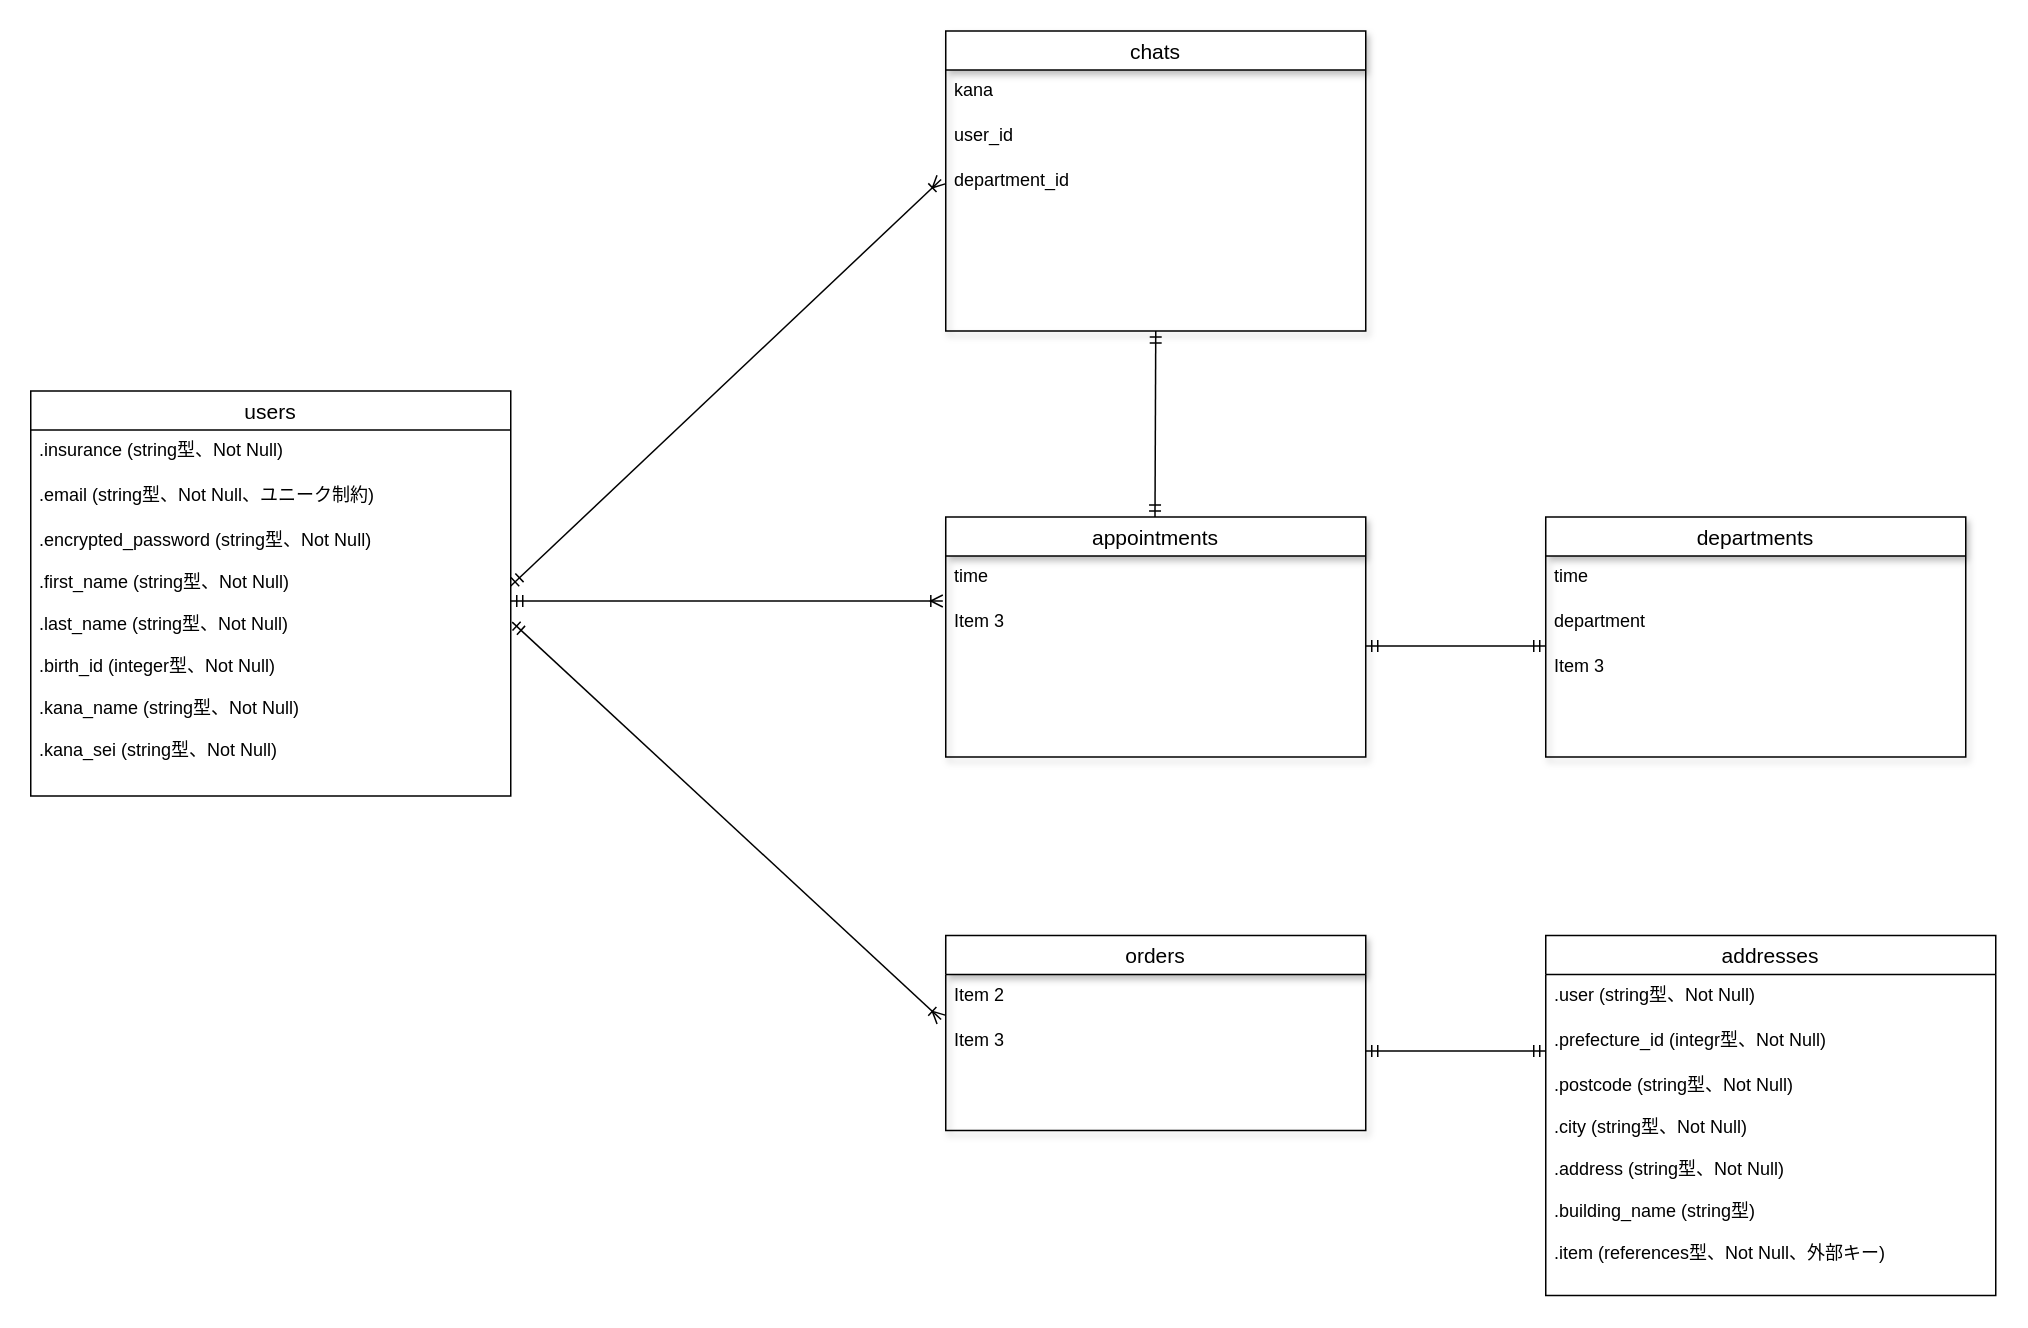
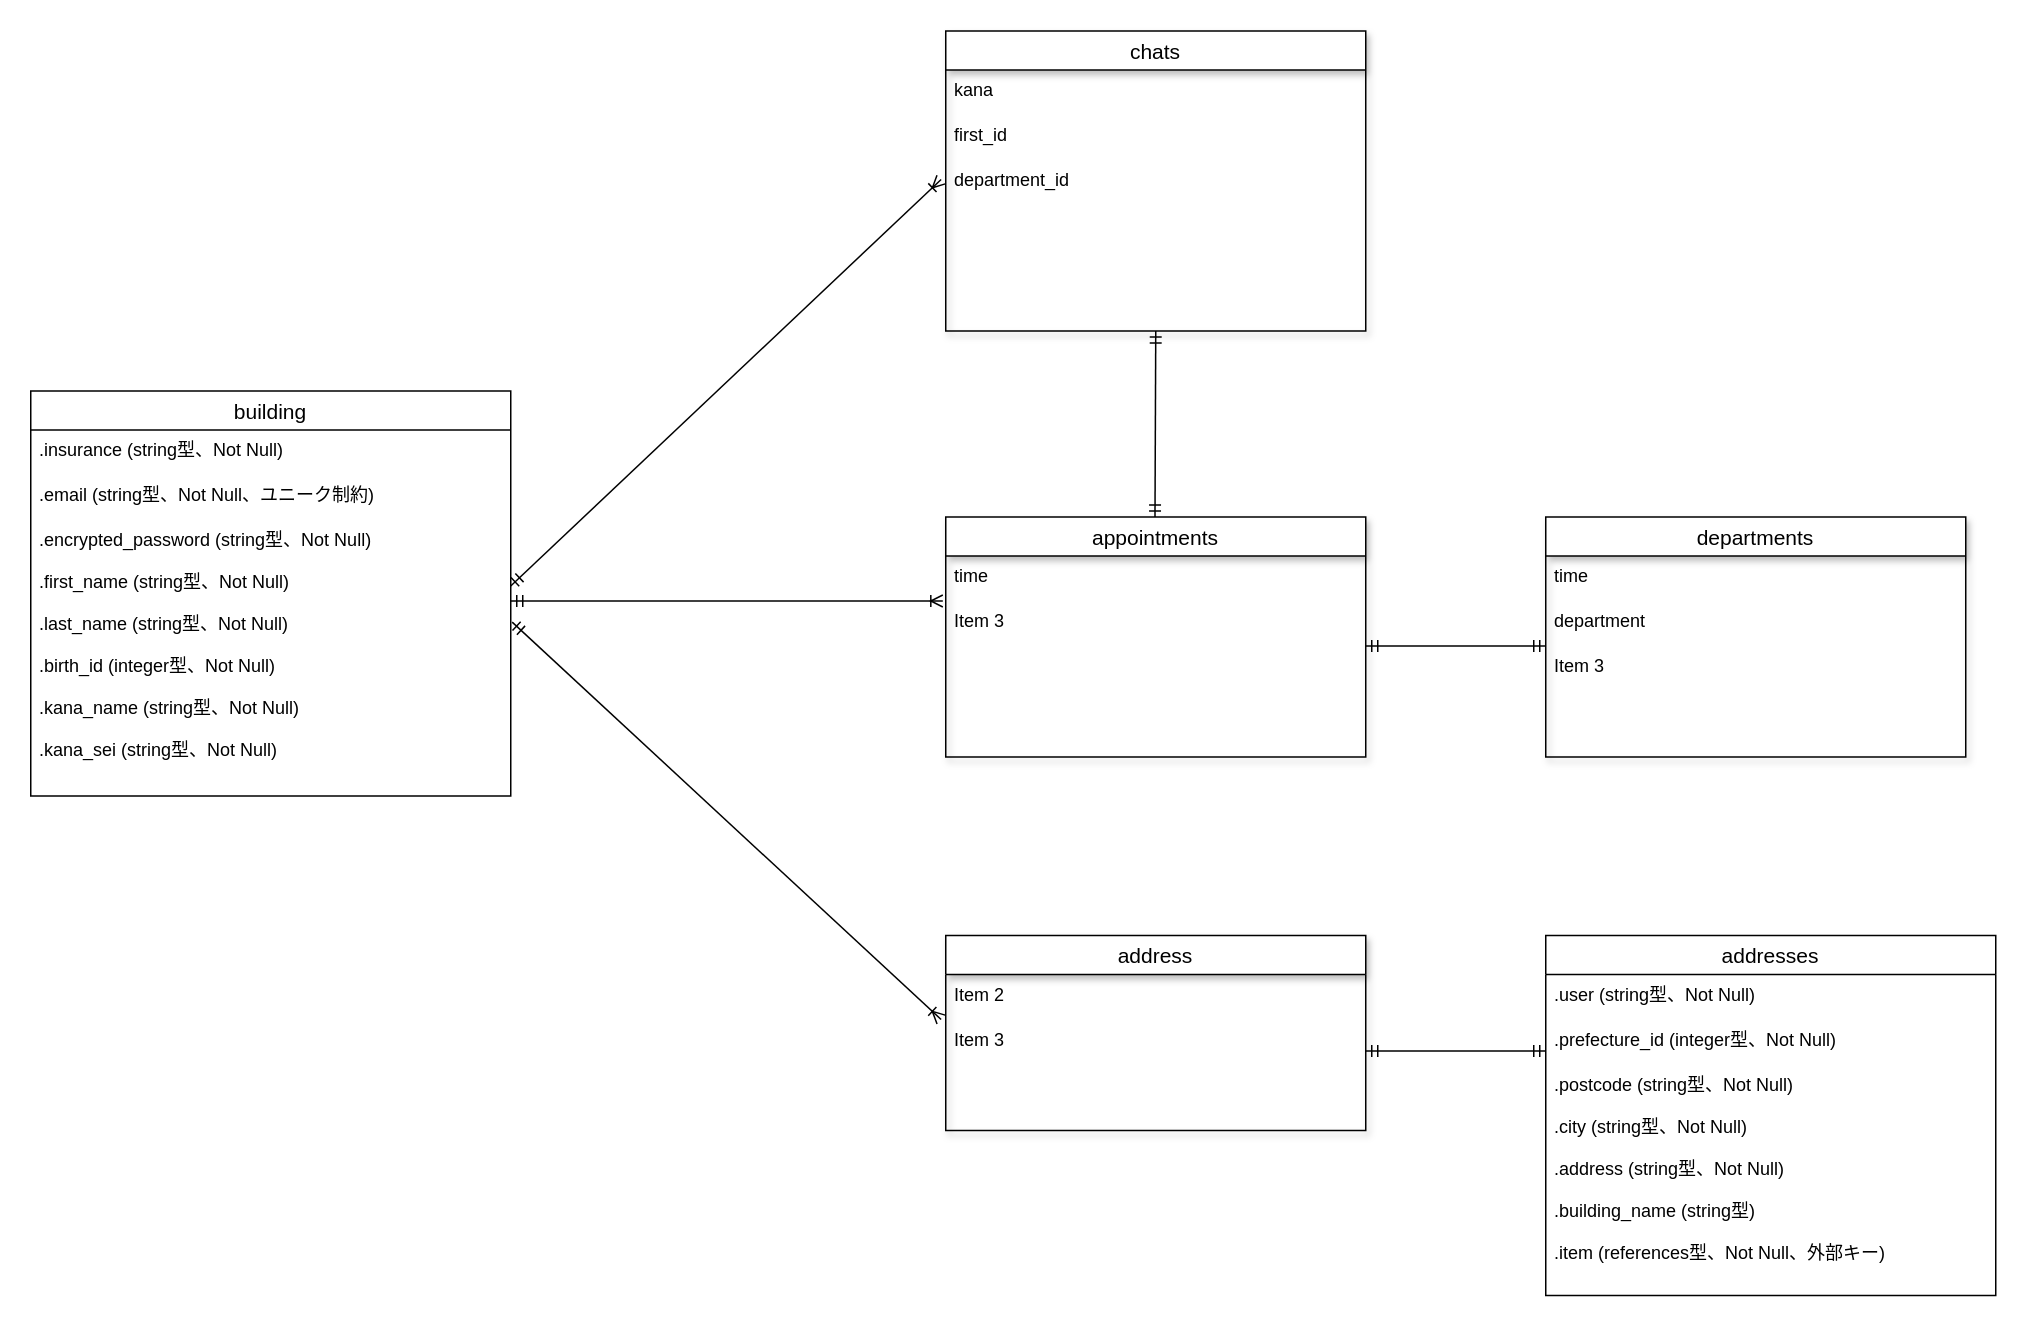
  <mxCell id="0" />
  <mxCell id="1" parent="0" />
  <mxCell id="2" value="appointments" style="swimlane;fontStyle=0;childLayout=stackLayout;horizontal=1;startSize=26;horizontalStack=0;resizeParent=1;resizeParentMax=0;resizeLast=0;collapsible=1;marginBottom=0;align=center;fontSize=14;shadow=1;" parent="1" vertex="1"><mxGeometry x="630" y="344" width="280" height="160" as="geometry" /></mxCell>
  <mxCell id="3" value="time" style="text;strokeColor=none;fillColor=none;spacingLeft=4;spacingRight=4;overflow=hidden;rotatable=0;points=[[0,0.5],[1,0.5]];portConstraint=eastwest;fontSize=12;" parent="2" vertex="1"><mxGeometry y="26" width="280" height="30" as="geometry" /></mxCell>
  <mxCell id="4" value="Item 3" style="text;strokeColor=none;fillColor=none;spacingLeft=4;spacingRight=4;overflow=hidden;rotatable=0;points=[[0,0.5],[1,0.5]];portConstraint=eastwest;fontSize=12;" parent="2" vertex="1"><mxGeometry y="56" width="280" height="104" as="geometry" /></mxCell>
- <mxCell id="5" value="orders" style="swimlane;fontStyle=0;childLayout=stackLayout;horizontal=1;startSize=26;horizontalStack=0;resizeParent=1;resizeParentMax=0;resizeLast=0;collapsible=1;marginBottom=0;align=center;fontSize=14;shadow=1;" parent="1" vertex="1"><mxGeometry x="630" y="623" width="280" height="130" as="geometry" /></mxCell>
+ <mxCell id="5" value="address" style="swimlane;fontStyle=0;childLayout=stackLayout;horizontal=1;startSize=26;horizontalStack=0;resizeParent=1;resizeParentMax=0;resizeLast=0;collapsible=1;marginBottom=0;align=center;fontSize=14;shadow=1;" parent="1" vertex="1"><mxGeometry x="630" y="623" width="280" height="130" as="geometry" /></mxCell>
  <mxCell id="6" value="Item 2" style="text;strokeColor=none;fillColor=none;spacingLeft=4;spacingRight=4;overflow=hidden;rotatable=0;points=[[0,0.5],[1,0.5]];portConstraint=eastwest;fontSize=12;" parent="5" vertex="1"><mxGeometry y="26" width="280" height="30" as="geometry" /></mxCell>
  <mxCell id="7" value="Item 3" style="text;strokeColor=none;fillColor=none;spacingLeft=4;spacingRight=4;overflow=hidden;rotatable=0;points=[[0,0.5],[1,0.5]];portConstraint=eastwest;fontSize=12;" parent="5" vertex="1"><mxGeometry y="56" width="280" height="74" as="geometry" /></mxCell>
  <mxCell id="8" value="chats" style="swimlane;fontStyle=0;childLayout=stackLayout;horizontal=1;startSize=26;horizontalStack=0;resizeParent=1;resizeParentMax=0;resizeLast=0;collapsible=1;marginBottom=0;align=center;fontSize=14;shadow=1;" parent="1" vertex="1"><mxGeometry x="630" y="20" width="280" height="200" as="geometry" /></mxCell>
  <mxCell id="9" value="kana" style="text;strokeColor=none;fillColor=none;spacingLeft=4;spacingRight=4;overflow=hidden;rotatable=0;points=[[0,0.5],[1,0.5]];portConstraint=eastwest;fontSize=12;" parent="8" vertex="1"><mxGeometry y="26" width="280" height="30" as="geometry" /></mxCell>
- <mxCell id="10" value="user_id" style="text;strokeColor=none;fillColor=none;spacingLeft=4;spacingRight=4;overflow=hidden;rotatable=0;points=[[0,0.5],[1,0.5]];portConstraint=eastwest;fontSize=12;" parent="8" vertex="1"><mxGeometry y="56" width="280" height="30" as="geometry" /></mxCell>
+ <mxCell id="10" value="first_id" style="text;strokeColor=none;fillColor=none;spacingLeft=4;spacingRight=4;overflow=hidden;rotatable=0;points=[[0,0.5],[1,0.5]];portConstraint=eastwest;fontSize=12;" parent="8" vertex="1"><mxGeometry y="56" width="280" height="30" as="geometry" /></mxCell>
  <mxCell id="11" value="department_id" style="text;strokeColor=none;fillColor=none;spacingLeft=4;spacingRight=4;overflow=hidden;rotatable=0;points=[[0,0.5],[1,0.5]];portConstraint=eastwest;fontSize=12;" parent="8" vertex="1"><mxGeometry y="86" width="280" height="114" as="geometry" /></mxCell>
  <mxCell id="12" value="addresses" style="swimlane;fontStyle=0;childLayout=stackLayout;horizontal=1;startSize=26;horizontalStack=0;resizeParent=1;resizeParentMax=0;resizeLast=0;collapsible=1;marginBottom=0;align=center;fontSize=14;" vertex="1" parent="1"><mxGeometry x="1030" y="623" width="300" height="240" as="geometry" /></mxCell>
  <mxCell id="13" value=".user (string型、Not Null)" style="text;strokeColor=none;fillColor=none;spacingLeft=4;spacingRight=4;overflow=hidden;rotatable=0;points=[[0,0.5],[1,0.5]];portConstraint=eastwest;fontSize=12;" vertex="1" parent="12"><mxGeometry y="26" width="300" height="30" as="geometry" /></mxCell>
- <mxCell id="14" value=".prefecture_id (integr型、Not Null)" style="text;strokeColor=none;fillColor=none;spacingLeft=4;spacingRight=4;overflow=hidden;rotatable=0;points=[[0,0.5],[1,0.5]];portConstraint=eastwest;fontSize=12;" vertex="1" parent="12"><mxGeometry y="56" width="300" height="30" as="geometry" /></mxCell>
+ <mxCell id="14" value=".prefecture_id (integer型、Not Null)" style="text;strokeColor=none;fillColor=none;spacingLeft=4;spacingRight=4;overflow=hidden;rotatable=0;points=[[0,0.5],[1,0.5]];portConstraint=eastwest;fontSize=12;" vertex="1" parent="12"><mxGeometry y="56" width="300" height="30" as="geometry" /></mxCell>
  <mxCell id="15" value=".postcode (string型、Not Null)&#10;&#10;.city (string型、Not Null)&#10;&#10;.address (string型、Not Null)&#10;&#10;.building_name (string型)&#10;&#10;.item (references型、Not Null、外部キー)" style="text;strokeColor=none;fillColor=none;spacingLeft=4;spacingRight=4;overflow=hidden;rotatable=0;points=[[0,0.5],[1,0.5]];portConstraint=eastwest;fontSize=12;" vertex="1" parent="12"><mxGeometry y="86" width="300" height="154" as="geometry" /></mxCell>
  <mxCell id="16" value="departments" style="swimlane;fontStyle=0;childLayout=stackLayout;horizontal=1;startSize=26;horizontalStack=0;resizeParent=1;resizeParentMax=0;resizeLast=0;collapsible=1;marginBottom=0;align=center;fontSize=14;shadow=1;" vertex="1" parent="1"><mxGeometry x="1030" y="344" width="280" height="160" as="geometry" /></mxCell>
  <mxCell id="17" value="time" style="text;strokeColor=none;fillColor=none;spacingLeft=4;spacingRight=4;overflow=hidden;rotatable=0;points=[[0,0.5],[1,0.5]];portConstraint=eastwest;fontSize=12;" vertex="1" parent="16"><mxGeometry y="26" width="280" height="30" as="geometry" /></mxCell>
  <mxCell id="18" value="department" style="text;strokeColor=none;fillColor=none;spacingLeft=4;spacingRight=4;overflow=hidden;rotatable=0;points=[[0,0.5],[1,0.5]];portConstraint=eastwest;fontSize=12;" vertex="1" parent="16"><mxGeometry y="56" width="280" height="30" as="geometry" /></mxCell>
  <mxCell id="19" value="Item 3" style="text;strokeColor=none;fillColor=none;spacingLeft=4;spacingRight=4;overflow=hidden;rotatable=0;points=[[0,0.5],[1,0.5]];portConstraint=eastwest;fontSize=12;" vertex="1" parent="16"><mxGeometry y="86" width="280" height="74" as="geometry" /></mxCell>
- <mxCell id="20" value="users" style="swimlane;fontStyle=0;childLayout=stackLayout;horizontal=1;startSize=26;horizontalStack=0;resizeParent=1;resizeParentMax=0;resizeLast=0;collapsible=1;marginBottom=0;align=center;fontSize=14;" vertex="1" parent="1"><mxGeometry x="20" y="260" width="320" height="270" as="geometry" /></mxCell>
+ <mxCell id="20" value="building" style="swimlane;fontStyle=0;childLayout=stackLayout;horizontal=1;startSize=26;horizontalStack=0;resizeParent=1;resizeParentMax=0;resizeLast=0;collapsible=1;marginBottom=0;align=center;fontSize=14;" vertex="1" parent="1"><mxGeometry x="20" y="260" width="320" height="270" as="geometry" /></mxCell>
  <mxCell id="21" value=".insurance (string型、Not Null)" style="text;strokeColor=none;fillColor=none;spacingLeft=4;spacingRight=4;overflow=hidden;rotatable=0;points=[[0,0.5],[1,0.5]];portConstraint=eastwest;fontSize=12;" vertex="1" parent="20"><mxGeometry y="26" width="320" height="30" as="geometry" /></mxCell>
  <mxCell id="22" value=".email (string型、Not Null、ユニーク制約)&#10;&#10;." style="text;strokeColor=none;fillColor=none;spacingLeft=4;spacingRight=4;overflow=hidden;rotatable=0;points=[[0,0.5],[1,0.5]];portConstraint=eastwest;fontSize=12;" vertex="1" parent="20"><mxGeometry y="56" width="320" height="30" as="geometry" /></mxCell>
  <mxCell id="23" value=".encrypted_password (string型、Not Null)&#10;&#10;.first_name (string型、Not Null)&#10;&#10;.last_name (string型、Not Null)&#10;&#10;.birth_id (integer型、Not Null)&#10;&#10;.kana_name (string型、Not Null)&#10;&#10;.kana_sei (string型、Not Null)" style="text;strokeColor=none;fillColor=none;spacingLeft=4;spacingRight=4;overflow=hidden;rotatable=0;points=[[0,0.5],[1,0.5]];portConstraint=eastwest;fontSize=12;" vertex="1" parent="20"><mxGeometry y="86" width="320" height="184" as="geometry" /></mxCell>
  <mxCell id="24" value="" style="fontSize=12;html=1;endArrow=ERmandOne;startArrow=ERmandOne;" edge="1" parent="1"><mxGeometry width="100" height="100" relative="1" as="geometry"><mxPoint x="910" y="700" as="sourcePoint" /><mxPoint x="1030" y="700" as="targetPoint" /></mxGeometry></mxCell>
  <mxCell id="25" value="" style="fontSize=12;html=1;endArrow=ERmandOne;startArrow=ERmandOne;" edge="1" parent="1"><mxGeometry width="100" height="100" relative="1" as="geometry"><mxPoint x="910" y="430" as="sourcePoint" /><mxPoint x="1030" y="430" as="targetPoint" /></mxGeometry></mxCell>
  <mxCell id="26" value="" style="fontSize=12;html=1;endArrow=ERmandOne;startArrow=ERmandOne;" edge="1" parent="1"><mxGeometry width="100" height="100" relative="1" as="geometry"><mxPoint x="770" y="220" as="sourcePoint" /><mxPoint x="769.5" y="344" as="targetPoint" /></mxGeometry></mxCell>
  <mxCell id="27" value="" style="fontSize=12;html=1;endArrow=ERoneToMany;startArrow=ERmandOne;entryX=-0.011;entryY=0.114;entryDx=0;entryDy=0;entryPerimeter=0;" edge="1" parent="1" target="11"><mxGeometry width="100" height="100" relative="1" as="geometry"><mxPoint x="340" y="390" as="sourcePoint" /><mxPoint x="440" y="290" as="targetPoint" /><Array as="points" /></mxGeometry></mxCell>
  <mxCell id="28" value="" style="fontSize=12;html=1;endArrow=ERoneToMany;startArrow=ERmandOne;entryX=-0.007;entryY=0;entryDx=0;entryDy=0;entryPerimeter=0;" edge="1" parent="1" target="4"><mxGeometry width="100" height="100" relative="1" as="geometry"><mxPoint x="340" y="400" as="sourcePoint" /><mxPoint x="620" y="400" as="targetPoint" /><Array as="points" /></mxGeometry></mxCell>
  <mxCell id="29" value="" style="fontSize=12;html=1;endArrow=ERoneToMany;startArrow=ERmandOne;entryX=-0.011;entryY=0;entryDx=0;entryDy=0;entryPerimeter=0;exitX=1.003;exitY=0.37;exitDx=0;exitDy=0;exitPerimeter=0;" edge="1" parent="1" source="23" target="7"><mxGeometry width="100" height="100" relative="1" as="geometry"><mxPoint x="340" y="421" as="sourcePoint" /><mxPoint x="626.92" y="149.996" as="targetPoint" /><Array as="points" /></mxGeometry></mxCell>
